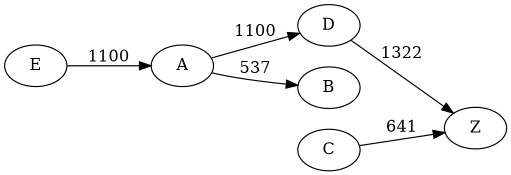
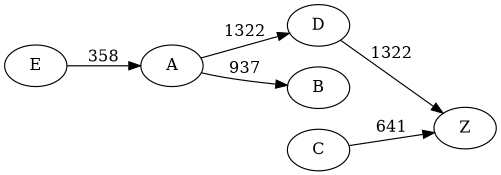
  digraph {
    rankdir=LR
    E
    A
    D
    B
    Z
    C
-   E -> A [label=1100]
-   A -> D [label=1100]
-   A -> B [label=537]
+   E -> A [label=358]
+   A -> D [label=1322]
+   A -> B [label=937]
    D -> Z [label=1322]
    C -> Z [label=641]
  }
